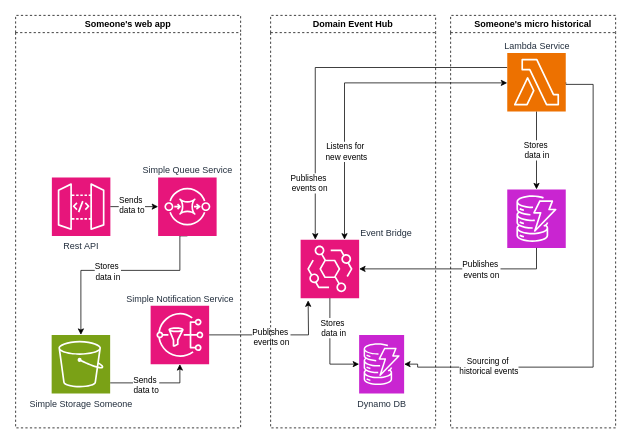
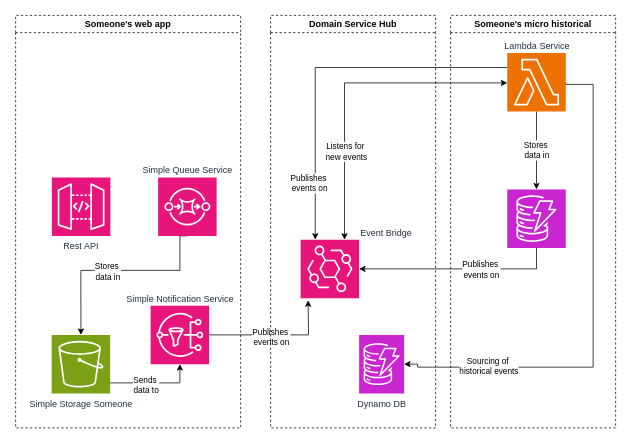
  <mxCell id="0" />
  <mxCell id="1" parent="0" />
  <mxCell id="2" style="edgeStyle=orthogonalEdgeStyle;rounded=0;orthogonalLoop=1;jettySize=auto;html=1;exitX=0.75;exitY=0;exitDx=0;exitDy=0;exitPerimeter=0;startArrow=classic;startFill=1;" parent="1" source="27" target="26" edge="1"><mxGeometry relative="1" as="geometry"><mxPoint x="680" y="110" as="targetPoint" /><Array as="points"><mxPoint x="459" y="110" /></Array></mxGeometry></mxCell>
  <mxCell id="3" value="Listens for&amp;nbsp;&lt;div&gt;new events&lt;/div&gt;" style="edgeLabel;html=1;align=center;verticalAlign=middle;resizable=0;points=[];" parent="2" vertex="1" connectable="0"><mxGeometry x="-0.531" y="1" relative="1" as="geometry"><mxPoint x="3" y="-18" as="offset" /></mxGeometry></mxCell>
  <mxCell id="4" value="Stores&amp;nbsp;&lt;div&gt;data in&lt;/div&gt;" style="edgeStyle=orthogonalEdgeStyle;rounded=0;orthogonalLoop=1;jettySize=auto;html=1;exitX=0.5;exitY=1;exitDx=0;exitDy=0;exitPerimeter=0;" parent="1" source="26" target="7" edge="1"><mxGeometry relative="1" as="geometry"><mxPoint x="720" y="148" as="sourcePoint" /></mxGeometry></mxCell>
  <mxCell id="5" style="edgeStyle=orthogonalEdgeStyle;rounded=0;orthogonalLoop=1;jettySize=auto;html=1;exitX=0;exitY=0.25;exitDx=0;exitDy=0;exitPerimeter=0;entryX=0.25;entryY=0;entryDx=0;entryDy=0;entryPerimeter=0;" parent="1" source="26" target="27" edge="1"><mxGeometry relative="1" as="geometry"><mxPoint x="690.005" y="86.44" as="sourcePoint" /></mxGeometry></mxCell>
  <mxCell id="6" value="Publishes&amp;nbsp;&lt;div&gt;events on&lt;/div&gt;" style="edgeLabel;html=1;align=center;verticalAlign=middle;resizable=0;points=[];" parent="5" vertex="1" connectable="0"><mxGeometry x="-0.33" y="5" relative="1" as="geometry"><mxPoint x="-101" y="149" as="offset" /></mxGeometry></mxCell>
  <mxCell id="7" value="" style="sketch=0;points=[[0,0,0],[0.25,0,0],[0.5,0,0],[0.75,0,0],[1,0,0],[0,1,0],[0.25,1,0],[0.5,1,0],[0.75,1,0],[1,1,0],[0,0.25,0],[0,0.5,0],[0,0.75,0],[1,0.25,0],[1,0.5,0],[1,0.75,0]];outlineConnect=0;fontColor=#232F3E;fillColor=#C925D1;strokeColor=#ffffff;dashed=0;verticalLabelPosition=bottom;verticalAlign=top;align=center;html=1;fontSize=12;fontStyle=0;aspect=fixed;shape=mxgraph.aws4.resourceIcon;resIcon=mxgraph.aws4.dynamodb;" parent="1" vertex="1"><mxGeometry x="675.5" y="252" width="78" height="78" as="geometry" /></mxCell>
  <mxCell id="8" style="edgeStyle=orthogonalEdgeStyle;rounded=0;orthogonalLoop=1;jettySize=auto;html=1;" parent="1" source="20" edge="1"><mxGeometry relative="1" as="geometry"><mxPoint x="410" y="400" as="targetPoint" /></mxGeometry></mxCell>
  <mxCell id="9" value="Publishes&amp;nbsp;&lt;div&gt;events on&lt;/div&gt;" style="edgeLabel;html=1;align=center;verticalAlign=middle;resizable=0;points=[];" parent="8" vertex="1" connectable="0"><mxGeometry x="-0.08" y="-2" relative="1" as="geometry"><mxPoint as="offset" /></mxGeometry></mxCell>
  <mxCell id="10" style="edgeStyle=orthogonalEdgeStyle;rounded=0;orthogonalLoop=1;jettySize=auto;html=1;entryX=0.5;entryY=1;entryDx=0;entryDy=0;entryPerimeter=0;" parent="1" source="18" target="20" edge="1"><mxGeometry relative="1" as="geometry"><Array as="points"><mxPoint x="239" y="510" /></Array></mxGeometry></mxCell>
  <mxCell id="11" value="Sends&amp;nbsp;&lt;div&gt;data to&lt;/div&gt;" style="edgeLabel;html=1;align=center;verticalAlign=middle;resizable=0;points=[];" parent="10" vertex="1" connectable="0"><mxGeometry x="-0.211" y="-2" relative="1" as="geometry"><mxPoint as="offset" /></mxGeometry></mxCell>
  <mxCell id="12" style="edgeStyle=orthogonalEdgeStyle;rounded=0;orthogonalLoop=1;jettySize=auto;html=1;exitX=0.5;exitY=1;exitDx=0;exitDy=0;exitPerimeter=0;entryX=0.5;entryY=0;entryDx=0;entryDy=0;entryPerimeter=0;" parent="1" source="22" target="18" edge="1"><mxGeometry relative="1" as="geometry"><mxPoint x="-90" y="640" as="sourcePoint" /><mxPoint x="107" y="450" as="targetPoint" /><Array as="points"><mxPoint x="239" y="360" /><mxPoint x="107" y="360" /></Array></mxGeometry></mxCell>
  <mxCell id="13" value="Stores&amp;nbsp;&lt;div&gt;data in&lt;/div&gt;" style="edgeLabel;html=1;align=center;verticalAlign=middle;resizable=0;points=[];" parent="12" vertex="1" connectable="0"><mxGeometry x="0.119" y="1" relative="1" as="geometry"><mxPoint as="offset" /></mxGeometry></mxCell>
  <mxCell id="14" style="edgeStyle=orthogonalEdgeStyle;rounded=0;orthogonalLoop=1;jettySize=auto;html=1;entryX=1;entryY=0.5;entryDx=0;entryDy=0;entryPerimeter=0;exitX=1;exitY=0.5;exitDx=0;exitDy=0;exitPerimeter=0;" parent="1" source="26" target="29" edge="1"><mxGeometry relative="1" as="geometry"><mxPoint x="749" y="112" as="sourcePoint" /><Array as="points"><mxPoint x="754" y="112" /><mxPoint x="790" y="112" /><mxPoint x="790" y="489" /><mxPoint x="556" y="489" /></Array></mxGeometry></mxCell>
  <mxCell id="15" value="Sourcing of&amp;nbsp;&lt;div&gt;historical events&lt;/div&gt;" style="edgeLabel;html=1;align=center;verticalAlign=middle;resizable=0;points=[];" parent="14" vertex="1" connectable="0"><mxGeometry x="-0.206" y="-4" relative="1" as="geometry"><mxPoint x="-136" y="148" as="offset" /></mxGeometry></mxCell>
  <mxCell id="16" style="edgeStyle=orthogonalEdgeStyle;rounded=0;orthogonalLoop=1;jettySize=auto;html=1;exitX=0.5;exitY=1;exitDx=0;exitDy=0;exitPerimeter=0;entryX=1;entryY=0.5;entryDx=0;entryDy=0;entryPerimeter=0;" parent="1" source="7" target="27" edge="1"><mxGeometry relative="1" as="geometry"><Array as="points"><mxPoint x="715" y="358" /></Array></mxGeometry></mxCell>
  <mxCell id="17" value="Publishes&amp;nbsp;&lt;div&gt;events on&lt;/div&gt;" style="edgeLabel;html=1;align=center;verticalAlign=middle;resizable=0;points=[];" parent="16" vertex="1" connectable="0"><mxGeometry x="0.244" y="4" relative="1" as="geometry"><mxPoint x="63" y="-4" as="offset" /></mxGeometry></mxCell>
  <mxCell id="18" value="Simple Storage Someone" style="sketch=0;points=[[0,0,0],[0.25,0,0],[0.5,0,0],[0.75,0,0],[1,0,0],[0,1,0],[0.25,1,0],[0.5,1,0],[0.75,1,0],[1,1,0],[0,0.25,0],[0,0.5,0],[0,0.75,0],[1,0.25,0],[1,0.5,0],[1,0.75,0]];outlineConnect=0;fontColor=#232F3E;fillColor=#7AA116;strokeColor=#ffffff;dashed=0;verticalLabelPosition=bottom;verticalAlign=top;align=center;html=1;fontSize=12;fontStyle=0;aspect=fixed;shape=mxgraph.aws4.resourceIcon;resIcon=mxgraph.aws4.s3;" parent="1" vertex="1"><mxGeometry x="68.04" y="446" width="78" height="78" as="geometry" /></mxCell>
  <mxCell id="19" value="Someone's web app" style="swimlane;whiteSpace=wrap;html=1;dashed=1;" parent="1" vertex="1"><mxGeometry x="20" y="20" width="300" height="550" as="geometry" /></mxCell>
  <mxCell id="20" value="Simple Notification Service" style="sketch=0;points=[[0,0,0],[0.25,0,0],[0.5,0,0],[0.75,0,0],[1,0,0],[0,1,0],[0.25,1,0],[0.5,1,0],[0.75,1,0],[1,1,0],[0,0.25,0],[0,0.5,0],[0,0.75,0],[1,0.25,0],[1,0.5,0],[1,0.75,0]];outlineConnect=0;fontColor=#232F3E;fillColor=#E7157B;strokeColor=#ffffff;dashed=0;verticalLabelPosition=top;verticalAlign=bottom;align=center;html=1;fontSize=12;fontStyle=0;aspect=fixed;shape=mxgraph.aws4.resourceIcon;resIcon=mxgraph.aws4.sns;labelPosition=center;" parent="19" vertex="1"><mxGeometry x="180" y="387" width="78" height="78" as="geometry" /></mxCell>
  <mxCell id="21" value="Rest API" style="sketch=0;points=[[0,0,0],[0.25,0,0],[0.5,0,0],[0.75,0,0],[1,0,0],[0,1,0],[0.25,1,0],[0.5,1,0],[0.75,1,0],[1,1,0],[0,0.25,0],[0,0.5,0],[0,0.75,0],[1,0.25,0],[1,0.5,0],[1,0.75,0]];outlineConnect=0;fontColor=#232F3E;fillColor=#E7157B;strokeColor=#ffffff;dashed=0;verticalLabelPosition=bottom;verticalAlign=top;align=center;html=1;fontSize=12;fontStyle=0;aspect=fixed;shape=mxgraph.aws4.resourceIcon;resIcon=mxgraph.aws4.api_gateway;" parent="19" vertex="1"><mxGeometry x="48.33" y="216" width="78" height="78" as="geometry" /></mxCell>
  <mxCell id="22" value="Simple Queue Service" style="sketch=0;points=[[0,0,0],[0.25,0,0],[0.5,0,0],[0.75,0,0],[1,0,0],[0,1,0],[0.25,1,0],[0.5,1,0],[0.75,1,0],[1,1,0],[0,0.25,0],[0,0.5,0],[0,0.75,0],[1,0.25,0],[1,0.5,0],[1,0.75,0]];outlineConnect=0;fontColor=#232F3E;fillColor=#E7157B;strokeColor=#ffffff;dashed=0;verticalLabelPosition=top;verticalAlign=bottom;align=center;html=1;fontSize=12;fontStyle=0;aspect=fixed;shape=mxgraph.aws4.resourceIcon;resIcon=mxgraph.aws4.sqs;labelPosition=center;" parent="19" vertex="1"><mxGeometry x="190" y="216" width="78" height="78" as="geometry" /></mxCell>
- <mxCell id="23" style="edgeStyle=orthogonalEdgeStyle;rounded=0;orthogonalLoop=1;jettySize=auto;html=1;" parent="19" source="21" target="22" edge="1"><mxGeometry relative="1" as="geometry"><mxPoint x="140" y="180" as="sourcePoint" /><Array as="points" /></mxGeometry></mxCell>
- <mxCell id="24" value="Sends&amp;nbsp;&lt;div&gt;data to&lt;/div&gt;" style="edgeLabel;html=1;align=center;verticalAlign=middle;resizable=0;points=[];" parent="23" vertex="1" connectable="0"><mxGeometry x="-0.439" y="1" relative="1" as="geometry"><mxPoint x="10" y="-2" as="offset" /></mxGeometry></mxCell>
  <mxCell id="25" value="Someone's micro historical" style="swimlane;whiteSpace=wrap;html=1;dashed=1;" parent="1" vertex="1"><mxGeometry x="600" y="20" width="220" height="550" as="geometry" /></mxCell>
  <mxCell id="26" value="Lambda Service" style="sketch=0;points=[[0,0,0],[0.25,0,0],[0.5,0,0],[0.75,0,0],[1,0,0],[0,1,0],[0.25,1,0],[0.5,1,0],[0.75,1,0],[1,1,0],[0,0.25,0],[0,0.5,0],[0,0.75,0],[1,0.25,0],[1,0.5,0],[1,0.75,0]];outlineConnect=0;fontColor=#232F3E;fillColor=#ED7100;strokeColor=#ffffff;dashed=0;verticalLabelPosition=top;verticalAlign=bottom;align=center;html=1;fontSize=12;fontStyle=0;aspect=fixed;shape=mxgraph.aws4.resourceIcon;resIcon=mxgraph.aws4.lambda;labelPosition=center;" parent="25" vertex="1"><mxGeometry x="75.5" y="50" width="78" height="78" as="geometry" /></mxCell>
  <mxCell id="27" value="Event Bridge" style="sketch=0;points=[[0,0,0],[0.25,0,0],[0.5,0,0],[0.75,0,0],[1,0,0],[0,1,0],[0.25,1,0],[0.5,1,0],[0.75,1,0],[1,1,0],[0,0.25,0],[0,0.5,0],[0,0.75,0],[1,0.25,0],[1,0.5,0],[1,0.75,0]];outlineConnect=0;fontColor=#232F3E;fillColor=#E7157B;strokeColor=#ffffff;dashed=0;verticalLabelPosition=top;verticalAlign=bottom;align=left;html=1;fontSize=12;fontStyle=0;aspect=fixed;shape=mxgraph.aws4.resourceIcon;resIcon=mxgraph.aws4.eventbridge;labelPosition=right;" parent="1" vertex="1"><mxGeometry x="400" y="319" width="78" height="78" as="geometry" /></mxCell>
- <mxCell id="28" value="Domain Event Hub" style="swimlane;whiteSpace=wrap;html=1;dashed=1;" parent="1" vertex="1"><mxGeometry x="360" y="20" width="220" height="550" as="geometry"><mxRectangle width="140" height="30" as="alternateBounds" /></mxGeometry></mxCell>
+ <mxCell id="28" value="Domain Service Hub" style="swimlane;whiteSpace=wrap;html=1;dashed=1;" parent="1" vertex="1"><mxGeometry x="360" y="20" width="220" height="550" as="geometry"><mxRectangle width="140" height="30" as="alternateBounds" /></mxGeometry></mxCell>
  <mxCell id="29" value="Dynamo DB" style="sketch=0;points=[[0,0,0],[0.25,0,0],[0.5,0,0],[0.75,0,0],[1,0,0],[0,1,0],[0.25,1,0],[0.5,1,0],[0.75,1,0],[1,1,0],[0,0.25,0],[0,0.5,0],[0,0.75,0],[1,0.25,0],[1,0.5,0],[1,0.75,0]];outlineConnect=0;fontColor=#232F3E;fillColor=#C925D1;strokeColor=#ffffff;dashed=0;verticalLabelPosition=bottom;verticalAlign=top;align=center;html=1;fontSize=12;fontStyle=0;aspect=fixed;shape=mxgraph.aws4.resourceIcon;resIcon=mxgraph.aws4.dynamodb;" parent="28" vertex="1"><mxGeometry x="118" y="426" width="60" height="78" as="geometry" /></mxCell>
- <mxCell id="30" style="edgeStyle=orthogonalEdgeStyle;rounded=0;orthogonalLoop=1;jettySize=auto;html=1;entryX=0;entryY=0.5;entryDx=0;entryDy=0;entryPerimeter=0;" parent="1" source="27" target="29" edge="1"><mxGeometry relative="1" as="geometry" /></mxCell>
- <mxCell id="31" value="Stores&amp;nbsp;&lt;div&gt;data in&lt;/div&gt;" style="edgeLabel;html=1;align=center;verticalAlign=middle;resizable=0;points=[];" parent="30" vertex="1" connectable="0"><mxGeometry x="-0.381" y="4" relative="1" as="geometry"><mxPoint as="offset" /></mxGeometry></mxCell>
